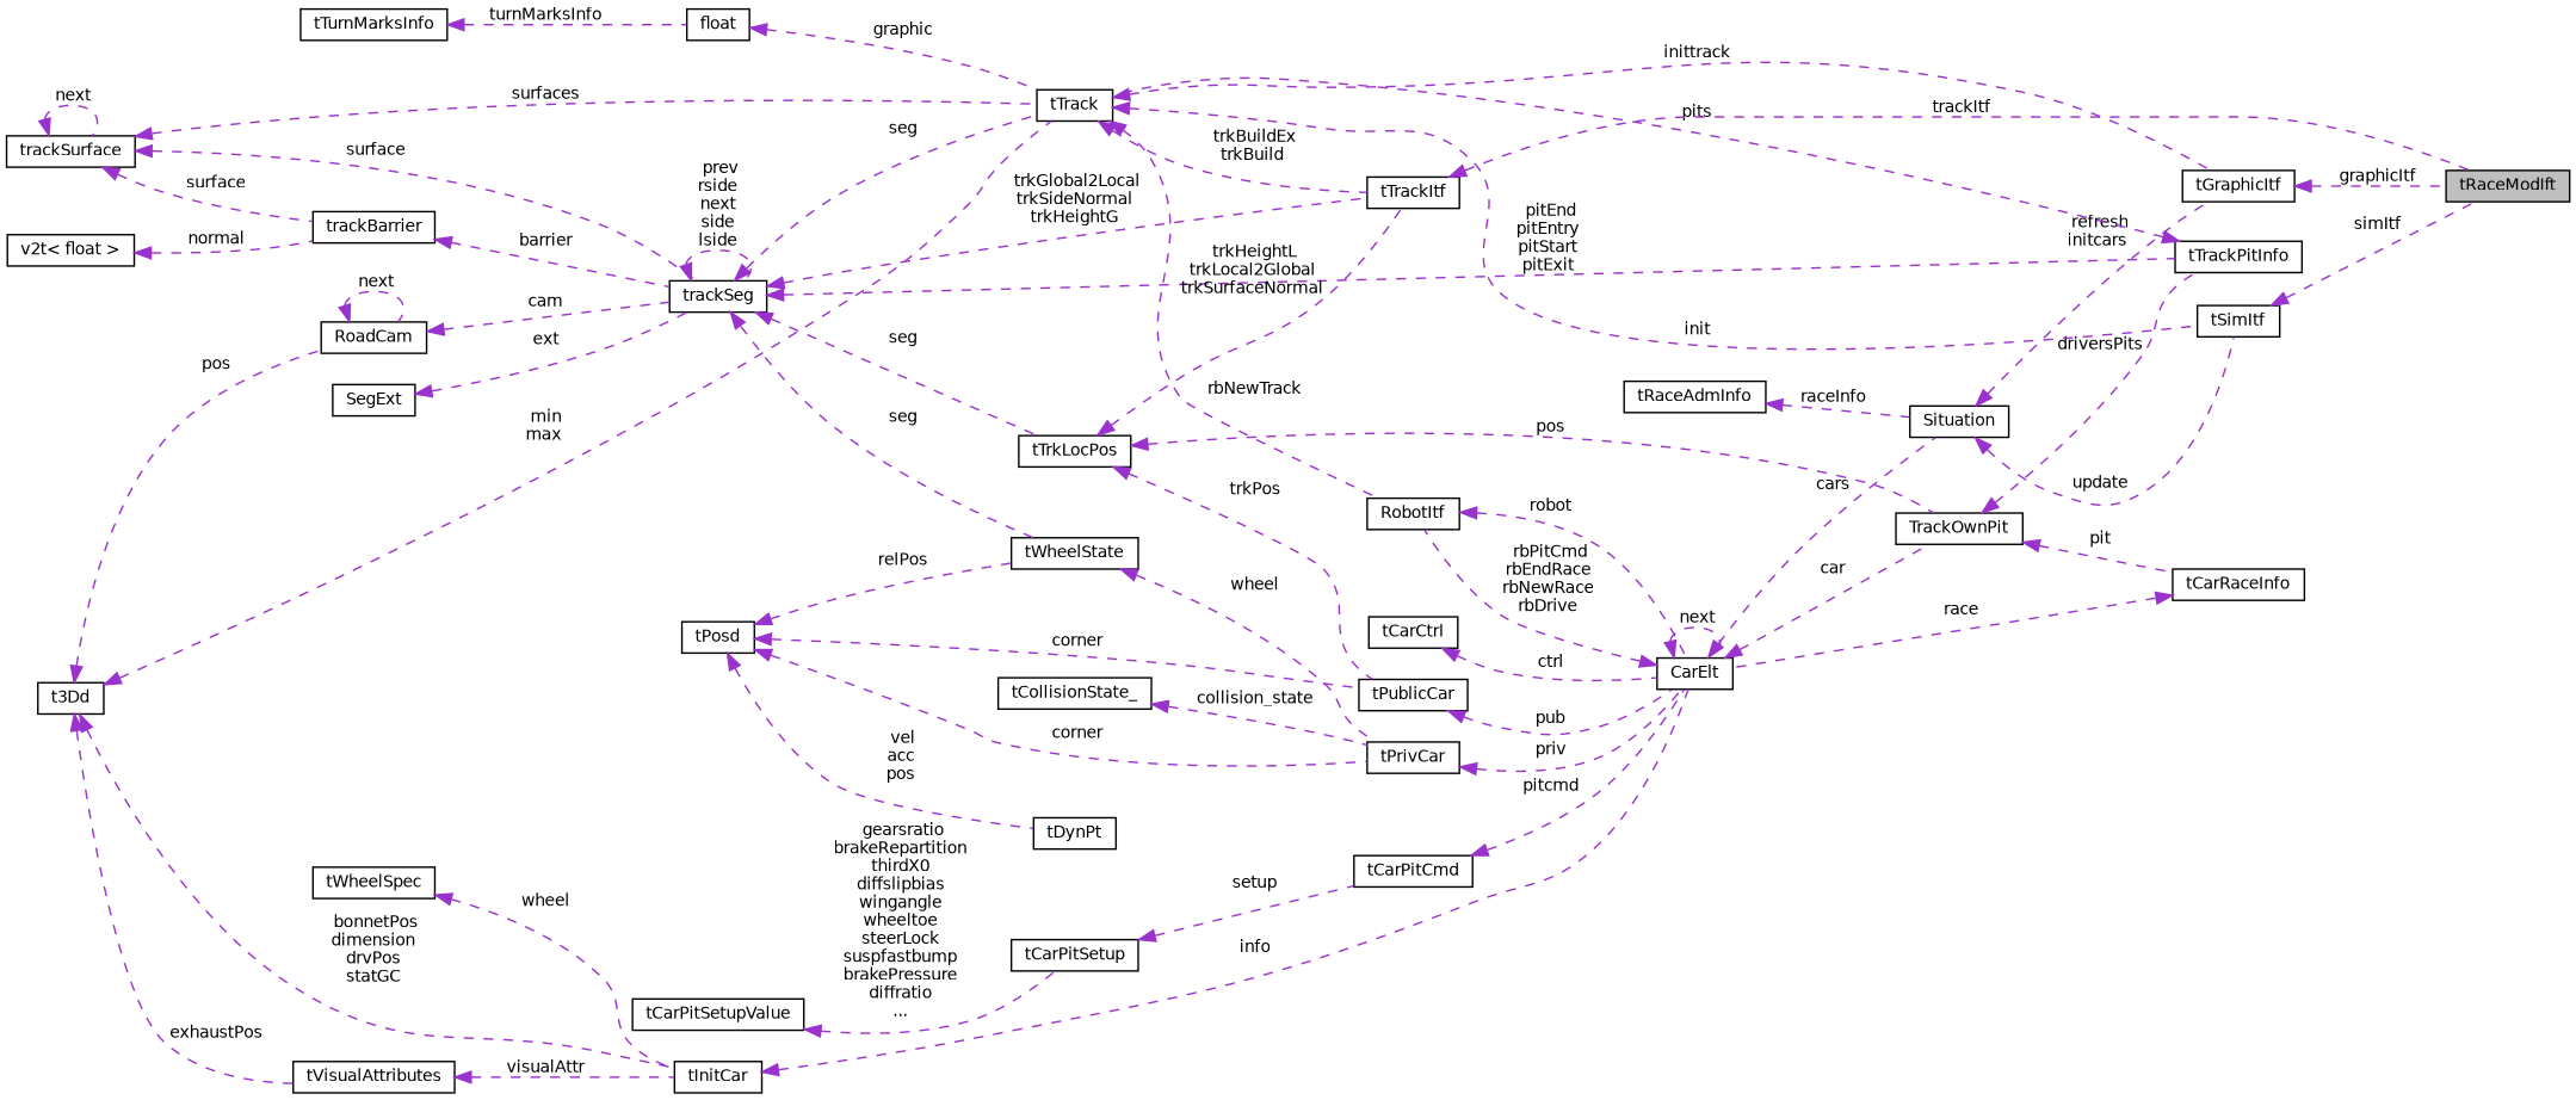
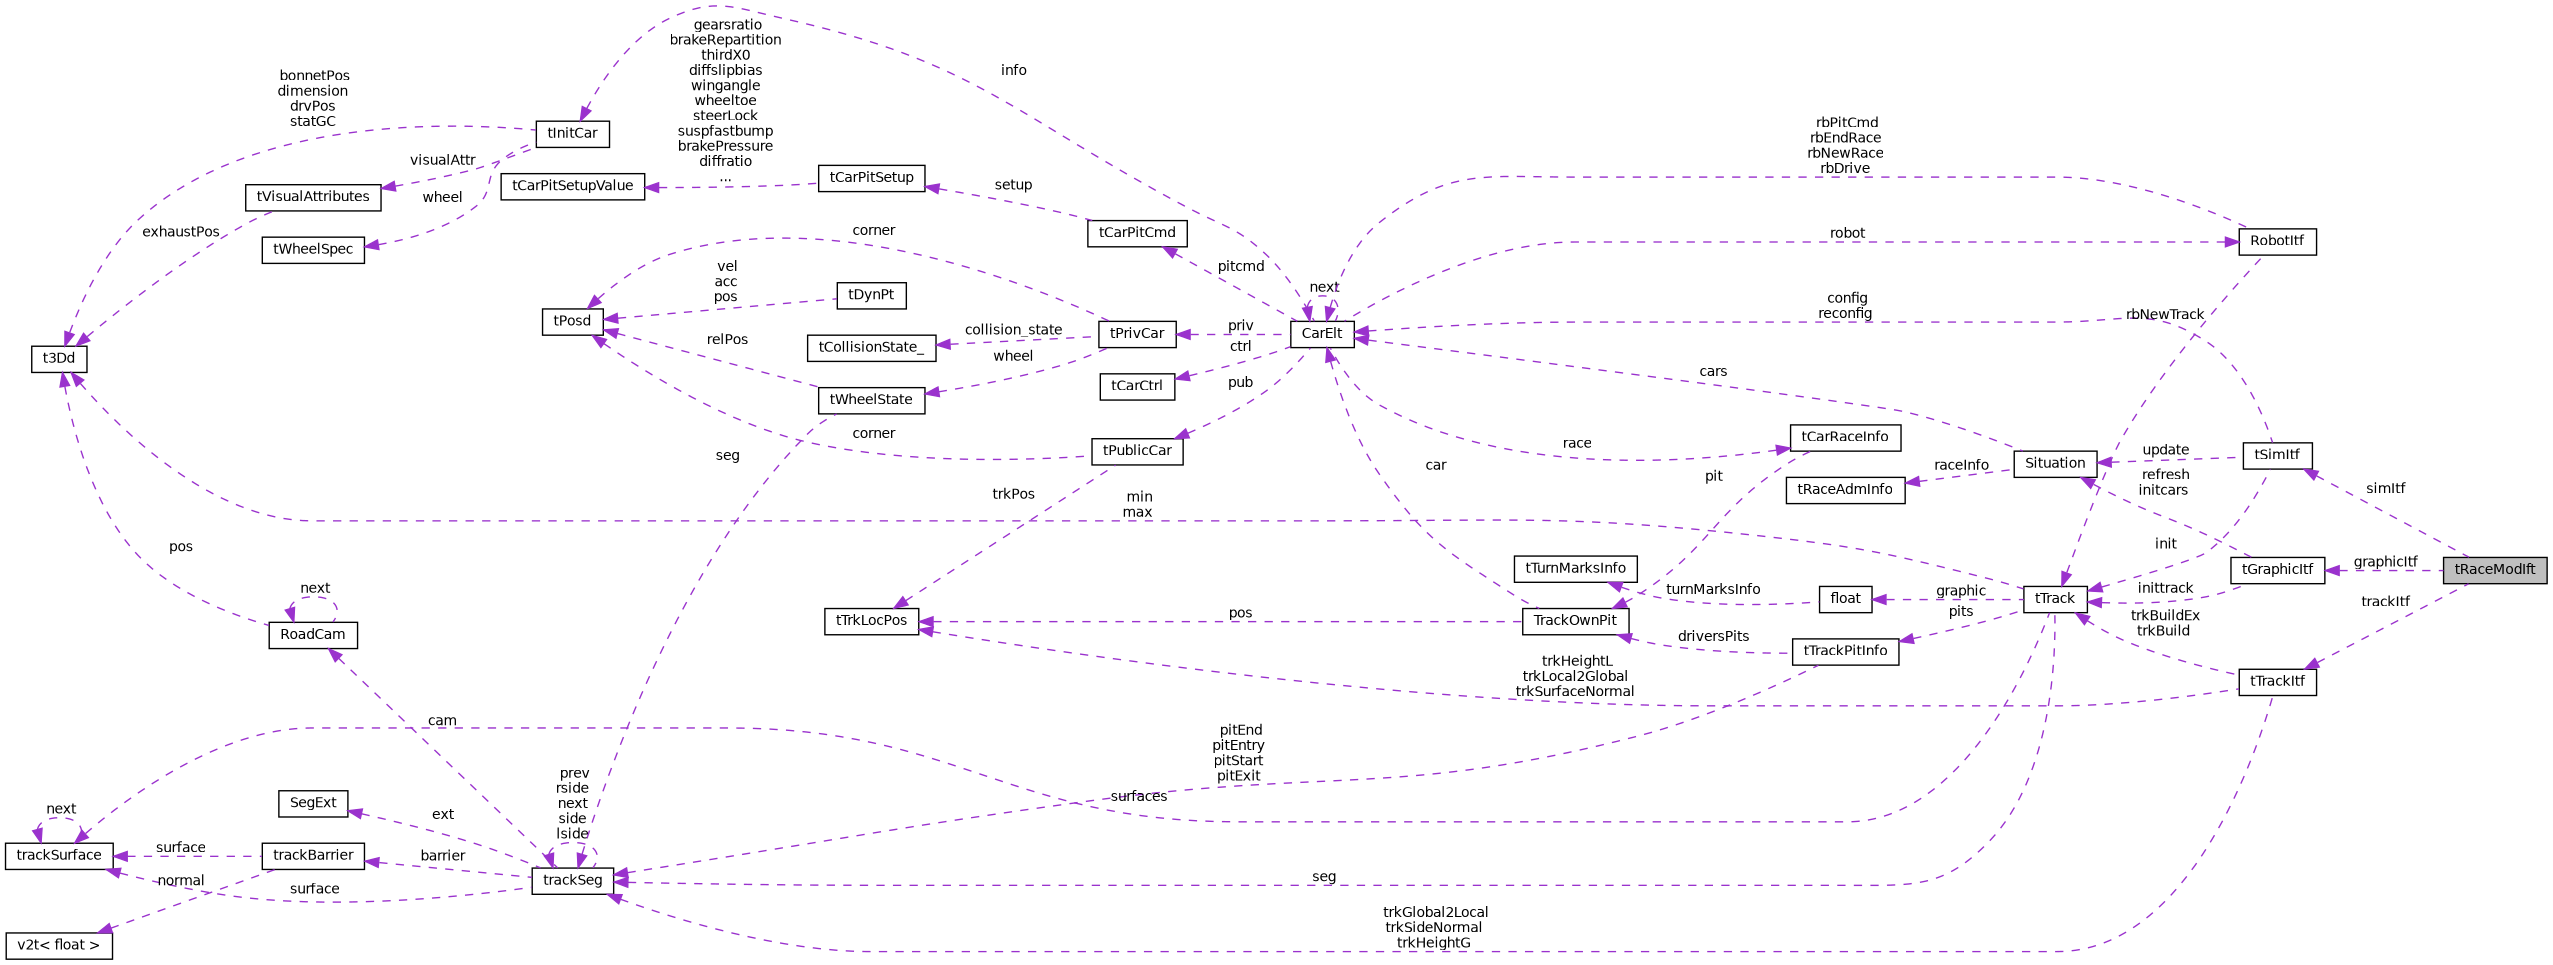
  digraph {
    rankdir=LR
    node [color=black fillcolor=white fontname=Helvetica fontsize=10 shape=record style=filled]
    edge [color=darkorchid3 dir=back fontname=Helvetica fontsize=10 labelfontname=Helvetica labelfontsize=10 style=dashed]
    n1 [fillcolor=grey75 fontcolor=black height=0.2 label=tRaceModIft width=0.4]
    n2 [height=0.2 label=tGraphicItf width=0.4]
    n3 [height=0.2 label=Situation width=0.4]
    n4 [height=0.2 label=tSimItf width=0.4]
    n5 [height=0.2 label=tRaceAdmInfo width=0.4]
    n6 [height=0.2 label=CarElt width=0.4]
    n7 [height=0.2 label=RobotItf width=0.4]
    n8 [height=0.2 label=TrackOwnPit width=0.4]
    n9 [height=0.2 label=tTrackPitInfo width=0.4]
    n10 [height=0.2 label=tCarRaceInfo width=0.4]
    n11 [height=0.2 label=tTrack width=0.4]
    n12 [height=0.2 label=tTrackItf width=0.4]
    n13 [height=0.2 label=t3Dd width=0.4]
    n14 [height=0.2 label=RoadCam width=0.4]
    n15 [height=0.2 label=tInitCar width=0.4]
    n16 [height=0.2 label=tVisualAttributes width=0.4]
    n17 [height=0.2 label=trackSeg width=0.4]
    n18 [height=0.2 label=tTrkLocPos width=0.4]
    n19 [height=0.2 label=tWheelState width=0.4]
    n20 [height=0.2 label=tPrivCar width=0.4]
    n21 [height=0.2 label=trackSurface width=0.4]
    n22 [height=0.2 label=trackBarrier width=0.4]
    n23 [height=0.2 label=tPublicCar width=0.4]
    n24 [height=0.2 label="v2t\< float \>" width=0.4]
    n25 [height=0.2 label=SegExt width=0.4]
    n26 [height=0.2 label=float width=0.4]
    n27 [height=0.2 label=tTurnMarksInfo width=0.4]
    n28 [height=0.2 label=tCarPitCmd width=0.4]
    n29 [height=0.2 label=tCarPitSetup width=0.4]
    n30 [height=0.2 label=tCarPitSetupValue width=0.4]
    n31 [height=0.2 label=tWheelSpec width=0.4]
    n32 [height=0.2 label=tCollisionState_ width=0.4]
    n33 [height=0.2 label=tPosd width=0.4]
    n34 [height=0.2 label=tDynPt width=0.4]
    n35 [height=0.2 label=tCarCtrl width=0.4]
    n2 -> n1 [label=" graphicItf"]
    n3 -> n2 [label=" refresh\ninitcars"]
    n3 -> n4 [label=" update"]
    n4 -> n1 [label=" simItf"]
    n5 -> n3 [label=" raceInfo"]
    n6 -> n3 [label=" cars"]
+   n6 -> n4 [label=" config\nreconfig"]
    n6 -> n6 [label=" next"]
    n6 -> n7 [label=" rbPitCmd\nrbEndRace\nrbNewRace\nrbDrive"]
    n6 -> n8 [label=" car"]
    n7 -> n6 [label=" robot"]
    n8 -> n9 [label=" driversPits"]
    n8 -> n10 [label=" pit"]
    n9 -> n11 [label=" pits"]
    n10 -> n6 [label=" race"]
    n11 -> n2 [label=" inittrack"]
    n11 -> n4 [label=" init"]
    n11 -> n7 [label=" rbNewTrack"]
    n11 -> n12 [label=" trkBuildEx\ntrkBuild"]
    n12 -> n1 [label=" trackItf"]
    n13 -> n11 [label=" min\nmax"]
    n13 -> n14 [label=" pos"]
    n13 -> n15 [label=" bonnetPos\ndimension\ndrvPos\nstatGC"]
    n13 -> n16 [label=" exhaustPos"]
    n14 -> n14 [label=" next"]
    n14 -> n17 [label=" cam"]
    n15 -> n6 [label=" info"]
    n16 -> n15 [label=" visualAttr"]
    n17 -> n9 [label=" pitEnd\npitEntry\npitStart\npitExit"]
    n17 -> n11 [label=" seg"]
    n17 -> n12 [label=" trkGlobal2Local\ntrkSideNormal\ntrkHeightG"]
    n17 -> n17 [label=" prev\nrside\nnext\nside\nlside"]
-   n17 -> n18 [label=" seg"]
    n17 -> n19 [label=" seg"]
    n18 -> n8 [label=" pos"]
    n18 -> n12 [label=" trkHeightL\ntrkLocal2Global\ntrkSurfaceNormal"]
    n18 -> n23 [label=" trkPos"]
    n19 -> n20 [label=" wheel"]
    n20 -> n6 [label=" priv"]
    n21 -> n11 [label=" surfaces"]
    n21 -> n17 [label=" surface"]
    n21 -> n21 [label=" next"]
    n21 -> n22 [label=" surface"]
    n22 -> n17 [label=" barrier"]
    n23 -> n6 [label=" pub"]
    n24 -> n22 [label=" normal"]
    n25 -> n17 [label=" ext"]
    n26 -> n11 [label=" graphic"]
    n27 -> n26 [label=" turnMarksInfo"]
    n28 -> n6 [label=" pitcmd"]
    n29 -> n28 [label=" setup"]
    n30 -> n29 [label=" gearsratio\nbrakeRepartition\nthirdX0\ndiffslipbias\nwingangle\nwheeltoe\nsteerLock\nsuspfastbump\nbrakePressure\ndiffratio\n..."]
    n31 -> n15 [label=" wheel"]
    n32 -> n20 [label=" collision_state"]
    n33 -> n19 [label=" relPos"]
    n33 -> n20 [label=" corner"]
    n33 -> n23 [label=" corner"]
    n33 -> n34 [label=" vel\nacc\npos"]
    n35 -> n6 [label=" ctrl"]
  }
